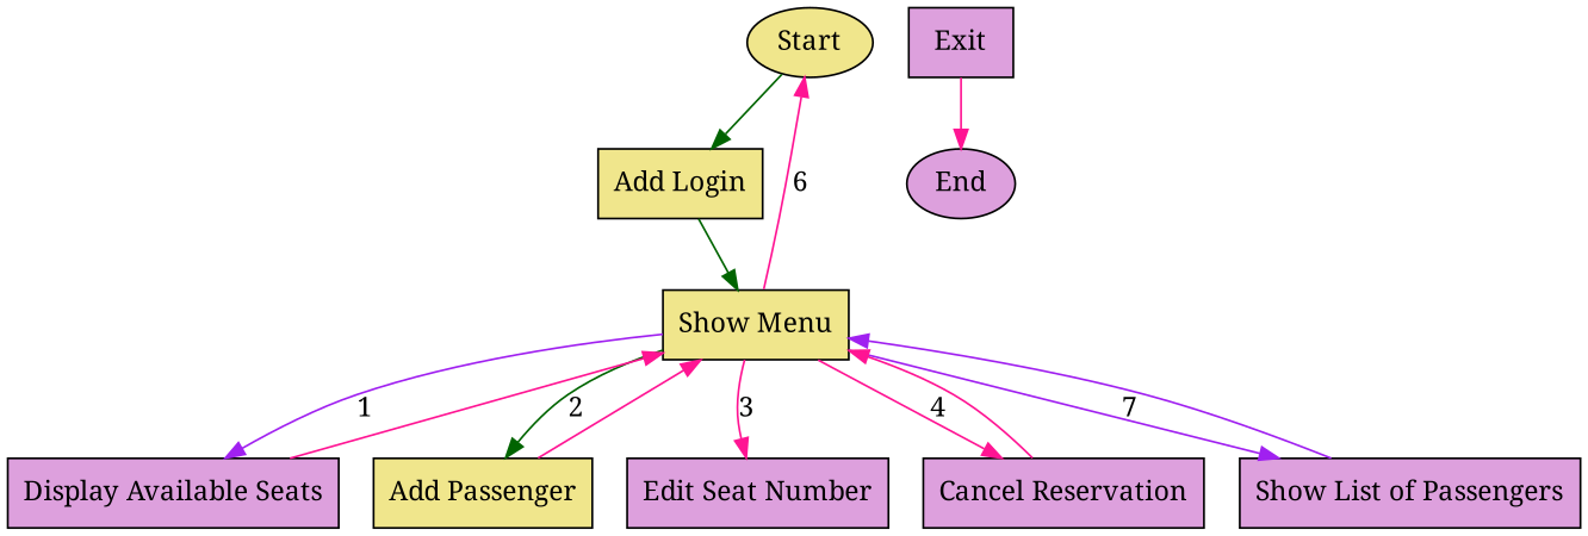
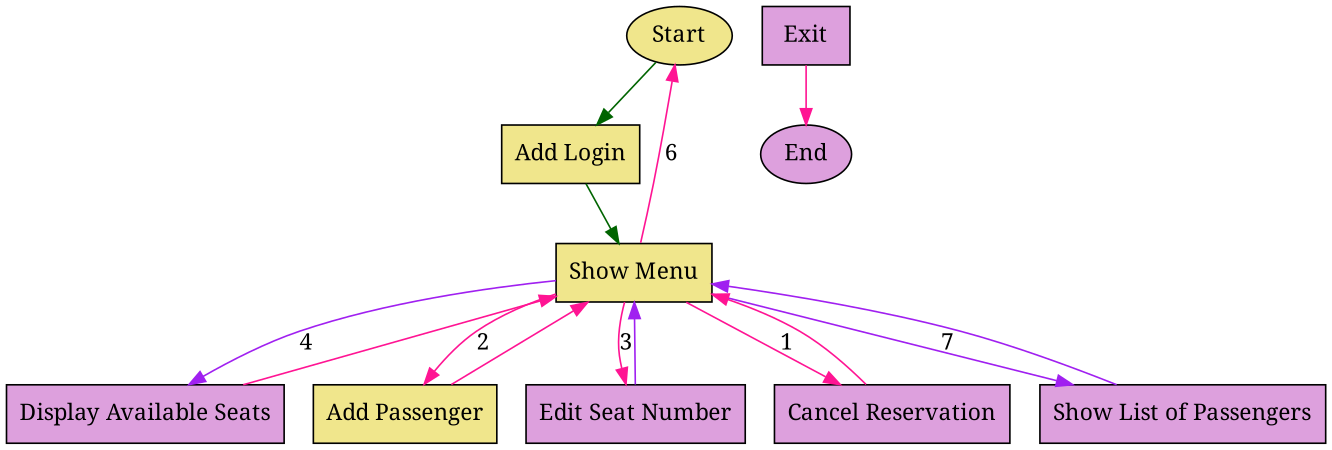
  digraph {
    fontname="Noto Serif"
    node [fillcolor=plum fontname="Noto Serif" shape=box style=filled]
    edge [color=deeppink fontname="Noto Serif"]
    n1 [fillcolor=khaki label=Start shape=ellipse]
    n2 [fillcolor=khaki label="Add Login"]
    n3 [fillcolor=khaki label="Show Menu"]
    n4 [label="Display Available Seats"]
    n5 [fillcolor=khaki label="Add Passenger"]
    n6 [label="Edit Seat Number"]
    n7 [label="Cancel Reservation"]
    n8 [label="Show List of Passengers"]
    n9 [label=Exit]
    n10 [label=End shape=ellipse]
    n1 -> n2 [color=darkgreen]
    n2 -> n3 [color=darkgreen]
    n3 -> n1 [label=6]
-   n3 -> n4 [color=purple label=1]
-   n3 -> n5 [color=darkgreen label=2]
+   n3 -> n4 [color=purple label=4]
+   n3 -> n5 [label=2]
    n3 -> n6 [label=3]
-   n3 -> n7 [label=4]
+   n3 -> n7 [label=1]
    n3 -> n8 [color=purple label=7]
    n4 -> n3
    n5 -> n3
+   n6 -> n3 [color=purple]
    n7 -> n3
    n8 -> n3 [color=purple]
    n9 -> n10
  }
